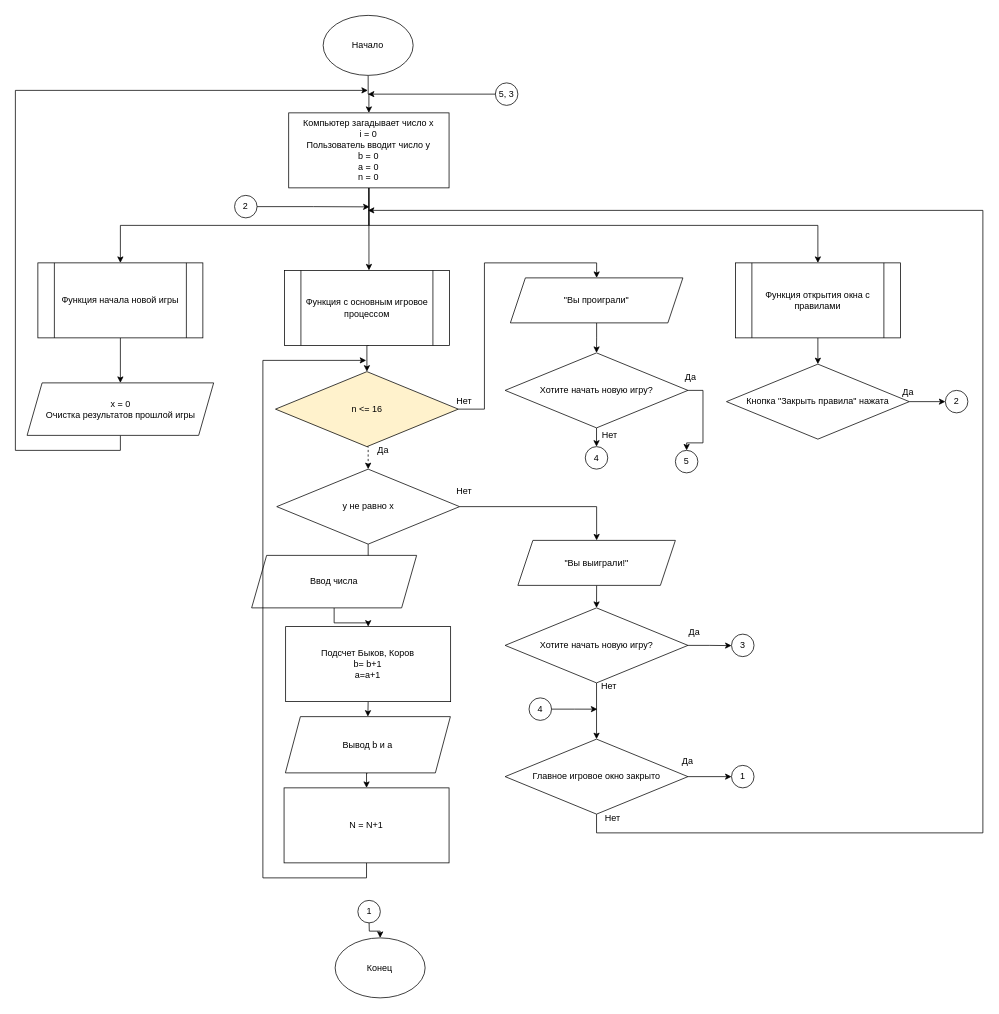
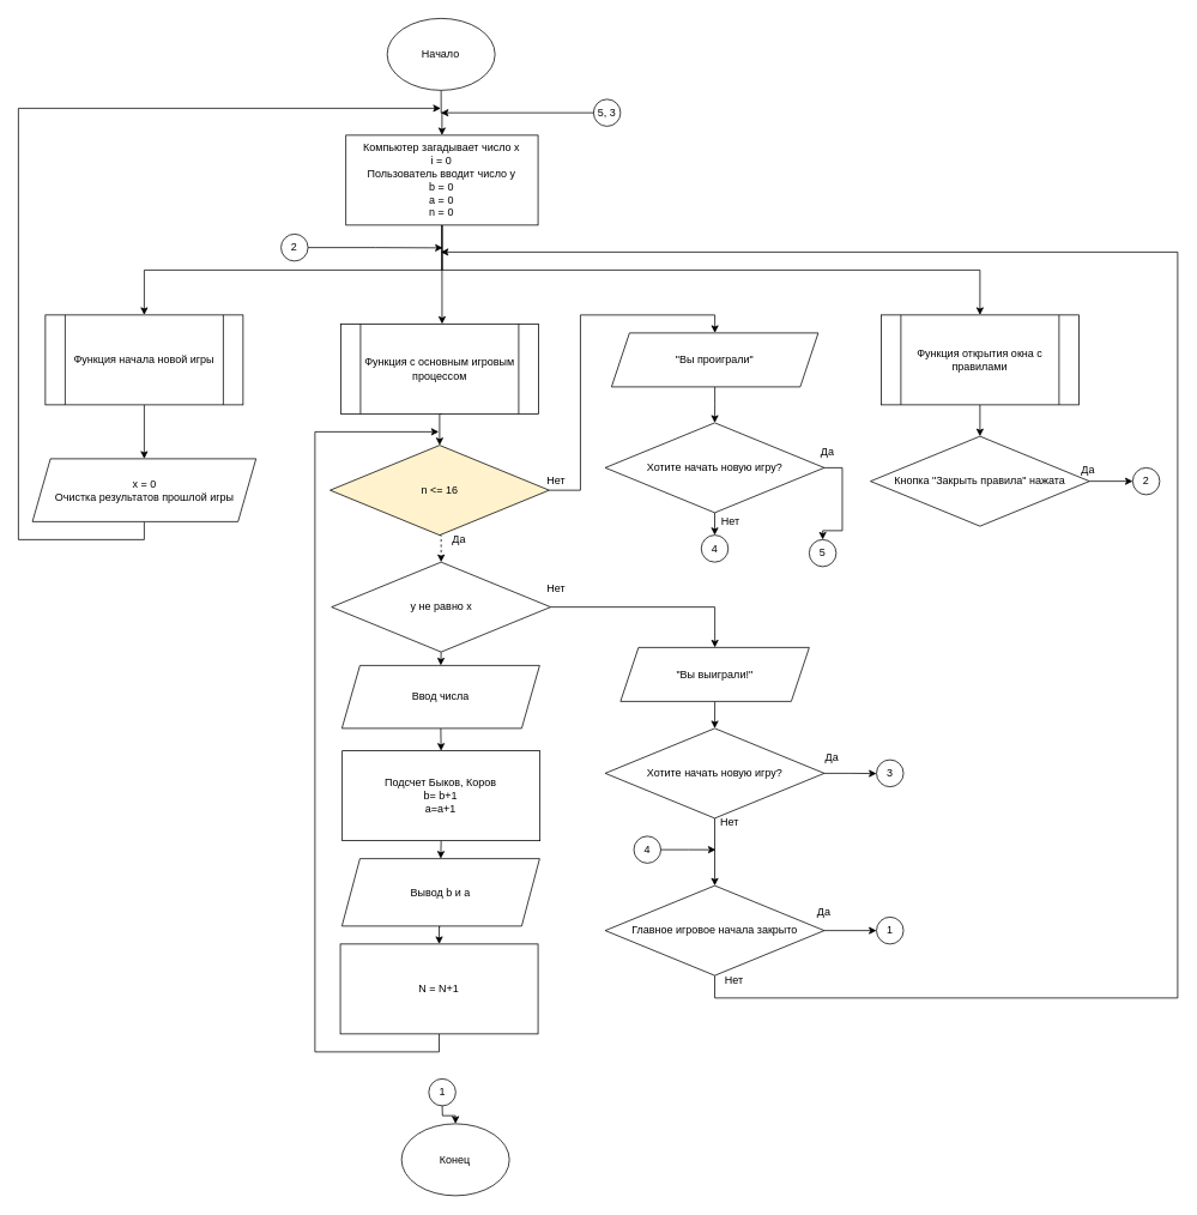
  <mxCell id="0" />
  <mxCell id="1" parent="0" />
  <mxCell id="2" style="edgeStyle=orthogonalEdgeStyle;rounded=0;orthogonalLoop=1;jettySize=auto;html=1;exitX=0.5;exitY=1;exitDx=0;exitDy=0;entryX=0.5;entryY=0;entryDx=0;entryDy=0;" edge="1" parent="1" source="3" target="7"><mxGeometry relative="1" as="geometry" /></mxCell>
  <mxCell id="3" value="Начало" style="ellipse;whiteSpace=wrap;html=1;" vertex="1" parent="1"><mxGeometry x="430.37" y="20" width="120" height="80" as="geometry" /></mxCell>
  <mxCell id="4" style="edgeStyle=orthogonalEdgeStyle;rounded=0;orthogonalLoop=1;jettySize=auto;html=1;exitX=0.5;exitY=1;exitDx=0;exitDy=0;entryX=0.5;entryY=0;entryDx=0;entryDy=0;" edge="1" parent="1" source="7"><mxGeometry relative="1" as="geometry"><mxPoint x="491.46" y="360" as="targetPoint" /></mxGeometry></mxCell>
  <mxCell id="5" style="edgeStyle=orthogonalEdgeStyle;rounded=0;orthogonalLoop=1;jettySize=auto;html=1;exitX=0.5;exitY=1;exitDx=0;exitDy=0;entryX=0.5;entryY=0;entryDx=0;entryDy=0;" edge="1" parent="1" source="7" target="47"><mxGeometry relative="1" as="geometry"><Array as="points"><mxPoint x="491" y="300" /><mxPoint x="1090" y="300" /></Array></mxGeometry></mxCell>
  <mxCell id="6" style="edgeStyle=orthogonalEdgeStyle;rounded=0;orthogonalLoop=1;jettySize=auto;html=1;exitX=0.5;exitY=1;exitDx=0;exitDy=0;" edge="1" parent="1" source="7" target="50"><mxGeometry relative="1" as="geometry" /></mxCell>
  <mxCell id="7" value="Компьютер загадывает число x&lt;br&gt;i = 0&lt;br&gt;Пользователь вводит число y&lt;br&gt;b = 0&lt;br&gt;a = 0&lt;br&gt;n = 0" style="rounded=0;whiteSpace=wrap;html=1;" vertex="1" parent="1"><mxGeometry x="384.46" y="150" width="213.78" height="100" as="geometry" /></mxCell>
  <mxCell id="8" style="edgeStyle=orthogonalEdgeStyle;rounded=0;orthogonalLoop=1;jettySize=auto;html=1;exitX=1;exitY=0.5;exitDx=0;exitDy=0;entryX=0.5;entryY=0;entryDx=0;entryDy=0;" edge="1" parent="1" source="10" target="13"><mxGeometry relative="1" as="geometry"><Array as="points"><mxPoint x="795" y="675" /></Array></mxGeometry></mxCell>
  <mxCell id="9" style="edgeStyle=orthogonalEdgeStyle;rounded=0;orthogonalLoop=1;jettySize=auto;html=1;exitX=0.5;exitY=1;exitDx=0;exitDy=0;entryX=0.5;entryY=0;entryDx=0;entryDy=0;" edge="1" parent="1" source="10" target="62"><mxGeometry relative="1" as="geometry" /></mxCell>
  <mxCell id="10" value="y не равно x" style="rhombus;whiteSpace=wrap;html=1;" vertex="1" parent="1"><mxGeometry x="368.5" y="625" width="243.75" height="100" as="geometry" /></mxCell>
  <mxCell id="11" value="Конец" style="ellipse;whiteSpace=wrap;html=1;" vertex="1" parent="1"><mxGeometry x="446.35" y="1250" width="120" height="80" as="geometry" /></mxCell>
  <mxCell id="12" style="edgeStyle=orthogonalEdgeStyle;rounded=0;orthogonalLoop=1;jettySize=auto;html=1;exitX=0.5;exitY=1;exitDx=0;exitDy=0;" edge="1" parent="1" source="13"><mxGeometry relative="1" as="geometry"><mxPoint x="794.88" y="810" as="targetPoint" /></mxGeometry></mxCell>
  <mxCell id="13" value="&quot;Вы выиграли!&quot;" style="shape=parallelogram;perimeter=parallelogramPerimeter;whiteSpace=wrap;html=1;fixedSize=1;" vertex="1" parent="1"><mxGeometry x="690" y="720" width="210" height="60" as="geometry" /></mxCell>
  <mxCell id="14" value="Нет" style="text;html=1;align=center;verticalAlign=middle;resizable=0;points=[];autosize=1;strokeColor=none;fillColor=none;" vertex="1" parent="1"><mxGeometry x="598.24" y="640" width="40" height="30" as="geometry" /></mxCell>
  <mxCell id="15" style="edgeStyle=orthogonalEdgeStyle;rounded=0;orthogonalLoop=1;jettySize=auto;html=1;exitX=0.5;exitY=1;exitDx=0;exitDy=0;" edge="1" parent="1" target="11"><mxGeometry relative="1" as="geometry"><mxPoint x="491.38" y="1220" as="sourcePoint" /></mxGeometry></mxCell>
  <mxCell id="16" value="1" style="ellipse;whiteSpace=wrap;html=1;aspect=fixed;" vertex="1" parent="1"><mxGeometry x="476.63" y="1200" width="30" height="30" as="geometry" /></mxCell>
  <mxCell id="17" style="edgeStyle=orthogonalEdgeStyle;rounded=0;orthogonalLoop=1;jettySize=auto;html=1;exitX=0.5;exitY=1;exitDx=0;exitDy=0;entryX=0.5;entryY=0;entryDx=0;entryDy=0;" edge="1" parent="1" target="32"><mxGeometry relative="1" as="geometry"><mxPoint x="1090" y="450" as="sourcePoint" /></mxGeometry></mxCell>
  <mxCell id="18" style="edgeStyle=orthogonalEdgeStyle;rounded=0;orthogonalLoop=1;jettySize=auto;html=1;exitX=0.5;exitY=1;exitDx=0;exitDy=0;entryX=0.5;entryY=0;entryDx=0;entryDy=0;" edge="1" parent="1" target="26"><mxGeometry relative="1" as="geometry"><mxPoint x="491.46" y="460" as="sourcePoint" /></mxGeometry></mxCell>
  <mxCell id="19" style="edgeStyle=orthogonalEdgeStyle;rounded=0;orthogonalLoop=1;jettySize=auto;html=1;exitX=1;exitY=0.5;exitDx=0;exitDy=0;" edge="1" parent="1" source="20"><mxGeometry relative="1" as="geometry"><mxPoint x="492.25" y="275.333" as="targetPoint" /></mxGeometry></mxCell>
  <mxCell id="20" value="2" style="ellipse;whiteSpace=wrap;html=1;aspect=fixed;" vertex="1" parent="1"><mxGeometry x="312.25" y="260" width="30" height="30" as="geometry" /></mxCell>
  <mxCell id="21" value="2" style="ellipse;whiteSpace=wrap;html=1;aspect=fixed;" vertex="1" parent="1"><mxGeometry x="1260" y="520" width="30" height="30" as="geometry" /></mxCell>
  <mxCell id="22" style="edgeStyle=orthogonalEdgeStyle;rounded=0;orthogonalLoop=1;jettySize=auto;html=1;exitX=0.5;exitY=1;exitDx=0;exitDy=0;" edge="1" parent="1" source="23"><mxGeometry relative="1" as="geometry"><mxPoint x="490" y="120" as="targetPoint" /><Array as="points"><mxPoint x="160" y="600" /><mxPoint x="20" y="600" /><mxPoint x="20" y="120" /><mxPoint x="490" y="120" /></Array></mxGeometry></mxCell>
  <mxCell id="23" value="x = 0&lt;br&gt;Очистка результатов прошлой игры" style="shape=parallelogram;perimeter=parallelogramPerimeter;whiteSpace=wrap;html=1;fixedSize=1;" vertex="1" parent="1"><mxGeometry x="35.63" y="510" width="248.75" height="70" as="geometry" /></mxCell>
  <mxCell id="24" style="edgeStyle=orthogonalEdgeStyle;rounded=0;orthogonalLoop=1;jettySize=auto;html=1;exitX=0.5;exitY=1;exitDx=0;exitDy=0;entryX=0.5;entryY=0;entryDx=0;entryDy=0;dashed=1;" edge="1" parent="1" source="26" target="10"><mxGeometry relative="1" as="geometry" /></mxCell>
  <mxCell id="25" style="edgeStyle=orthogonalEdgeStyle;rounded=0;orthogonalLoop=1;jettySize=auto;html=1;exitX=1;exitY=0.5;exitDx=0;exitDy=0;entryX=0.5;entryY=0;entryDx=0;entryDy=0;" edge="1" parent="1" source="26" target="30"><mxGeometry relative="1" as="geometry" /></mxCell>
  <mxCell id="26" value="n &amp;lt;= 16" style="rhombus;whiteSpace=wrap;html=1;fillColor=#fff2cc;" vertex="1" parent="1"><mxGeometry x="366.85" y="495" width="243.75" height="100" as="geometry" /></mxCell>
  <mxCell id="27" value="Да" style="text;html=1;align=center;verticalAlign=middle;resizable=0;points=[];autosize=1;strokeColor=none;fillColor=none;" vertex="1" parent="1"><mxGeometry x="490" y="585" width="40" height="30" as="geometry" /></mxCell>
  <mxCell id="28" value="Нет" style="text;html=1;align=center;verticalAlign=middle;resizable=0;points=[];autosize=1;strokeColor=none;fillColor=none;" vertex="1" parent="1"><mxGeometry x="598.24" y="520" width="40" height="30" as="geometry" /></mxCell>
  <mxCell id="29" style="edgeStyle=orthogonalEdgeStyle;rounded=0;orthogonalLoop=1;jettySize=auto;html=1;exitX=0.5;exitY=1;exitDx=0;exitDy=0;entryX=0.5;entryY=0;entryDx=0;entryDy=0;" edge="1" parent="1" source="30" target="39"><mxGeometry relative="1" as="geometry" /></mxCell>
  <mxCell id="30" value="&quot;Вы проиграли&quot;" style="shape=parallelogram;perimeter=parallelogramPerimeter;whiteSpace=wrap;html=1;fixedSize=1;" vertex="1" parent="1"><mxGeometry x="680" y="370" width="230" height="60" as="geometry" /></mxCell>
  <mxCell id="31" style="edgeStyle=orthogonalEdgeStyle;rounded=0;orthogonalLoop=1;jettySize=auto;html=1;exitX=1;exitY=0.5;exitDx=0;exitDy=0;entryX=0;entryY=0.5;entryDx=0;entryDy=0;" edge="1" parent="1" source="32" target="21"><mxGeometry relative="1" as="geometry" /></mxCell>
  <mxCell id="32" value="Кнопка &quot;Закрыть правила&quot; нажата" style="rhombus;whiteSpace=wrap;html=1;" vertex="1" parent="1"><mxGeometry x="968.13" y="485" width="243.75" height="100" as="geometry" /></mxCell>
  <mxCell id="33" style="edgeStyle=orthogonalEdgeStyle;rounded=0;orthogonalLoop=1;jettySize=auto;html=1;exitX=1;exitY=0.5;exitDx=0;exitDy=0;" edge="1" parent="1" source="35"><mxGeometry relative="1" as="geometry"><mxPoint x="974.88" y="860.333" as="targetPoint" /></mxGeometry></mxCell>
  <mxCell id="34" style="edgeStyle=orthogonalEdgeStyle;rounded=0;orthogonalLoop=1;jettySize=auto;html=1;exitX=0.5;exitY=1;exitDx=0;exitDy=0;entryX=0.5;entryY=0;entryDx=0;entryDy=0;" edge="1" parent="1" source="35" target="54"><mxGeometry relative="1" as="geometry" /></mxCell>
  <mxCell id="35" value="Хотите начать новую игру?" style="rhombus;whiteSpace=wrap;html=1;" vertex="1" parent="1"><mxGeometry x="673" y="810" width="243.75" height="100" as="geometry" /></mxCell>
  <mxCell id="36" value="3" style="ellipse;whiteSpace=wrap;html=1;aspect=fixed;" vertex="1" parent="1"><mxGeometry x="974.88" y="845" width="30" height="30" as="geometry" /></mxCell>
  <mxCell id="37" style="edgeStyle=orthogonalEdgeStyle;rounded=0;orthogonalLoop=1;jettySize=auto;html=1;exitX=0.5;exitY=1;exitDx=0;exitDy=0;entryX=0.5;entryY=0;entryDx=0;entryDy=0;" edge="1" parent="1" source="39" target="40"><mxGeometry relative="1" as="geometry" /></mxCell>
  <mxCell id="38" style="edgeStyle=orthogonalEdgeStyle;rounded=0;orthogonalLoop=1;jettySize=auto;html=1;exitX=1;exitY=0.5;exitDx=0;exitDy=0;entryX=0.5;entryY=0;entryDx=0;entryDy=0;" edge="1" parent="1" source="39" target="41"><mxGeometry relative="1" as="geometry" /></mxCell>
  <mxCell id="39" value="Хотите начать новую игру?" style="rhombus;whiteSpace=wrap;html=1;" vertex="1" parent="1"><mxGeometry x="673" y="470" width="243.75" height="100" as="geometry" /></mxCell>
  <mxCell id="40" value="4" style="ellipse;whiteSpace=wrap;html=1;aspect=fixed;" vertex="1" parent="1"><mxGeometry x="779.87" y="595" width="30" height="30" as="geometry" /></mxCell>
  <mxCell id="41" value="5" style="ellipse;whiteSpace=wrap;html=1;aspect=fixed;" vertex="1" parent="1"><mxGeometry x="900" y="600" width="30" height="30" as="geometry" /></mxCell>
  <mxCell id="42" style="edgeStyle=orthogonalEdgeStyle;rounded=0;orthogonalLoop=1;jettySize=auto;html=1;exitX=0;exitY=0.5;exitDx=0;exitDy=0;" edge="1" parent="1" source="43"><mxGeometry relative="1" as="geometry"><mxPoint x="490" y="125" as="targetPoint" /></mxGeometry></mxCell>
  <mxCell id="43" value="5, 3" style="ellipse;whiteSpace=wrap;html=1;aspect=fixed;" vertex="1" parent="1"><mxGeometry x="660" width="30" height="30" as="geometry" y="110" /></mxCell>
  <mxCell id="44" value="Да" style="text;html=1;align=center;verticalAlign=middle;resizable=0;points=[];autosize=1;strokeColor=none;fillColor=none;" vertex="1" parent="1"><mxGeometry x="900" y="488" width="40" height="30" as="geometry" /></mxCell>
  <mxCell id="45" value="Нет" style="text;html=1;align=center;verticalAlign=middle;resizable=0;points=[];autosize=1;strokeColor=none;fillColor=none;" vertex="1" parent="1"><mxGeometry x="791.87" y="565" width="40" height="30" as="geometry" /></mxCell>
  <mxCell id="46" value="Да" style="text;html=1;align=center;verticalAlign=middle;resizable=0;points=[];autosize=1;strokeColor=none;fillColor=none;" vertex="1" parent="1"><mxGeometry x="1190" y="508" width="40" height="30" as="geometry" /></mxCell>
  <mxCell id="47" value="Функция открытия окна с правилами" style="shape=process;whiteSpace=wrap;html=1;backgroundOutline=1;" vertex="1" parent="1"><mxGeometry x="980" y="350" width="220" height="100" as="geometry" /></mxCell>
- <mxCell id="48" value="Функция с основным игровое процессом" style="shape=process;whiteSpace=wrap;html=1;backgroundOutline=1;" vertex="1" parent="1"><mxGeometry x="378.72" y="360" width="220" height="100" as="geometry" /></mxCell>
+ <mxCell id="48" value="Функция с основным игровым процессом" style="shape=process;whiteSpace=wrap;html=1;backgroundOutline=1;" vertex="1" parent="1"><mxGeometry x="378.72" y="360" width="220" height="100" as="geometry" /></mxCell>
  <mxCell id="49" style="edgeStyle=orthogonalEdgeStyle;rounded=0;orthogonalLoop=1;jettySize=auto;html=1;exitX=0.5;exitY=1;exitDx=0;exitDy=0;entryX=0.5;entryY=0;entryDx=0;entryDy=0;" edge="1" parent="1" source="50" target="23"><mxGeometry relative="1" as="geometry" /></mxCell>
  <mxCell id="50" value="Функция начала новой игры" style="shape=process;whiteSpace=wrap;html=1;backgroundOutline=1;" vertex="1" parent="1"><mxGeometry x="50" y="350" width="220" height="100" as="geometry" /></mxCell>
  <mxCell id="51" value="Да" style="text;html=1;align=center;verticalAlign=middle;resizable=0;points=[];autosize=1;strokeColor=none;fillColor=none;" vertex="1" parent="1"><mxGeometry x="904.88" y="828" width="40" height="30" as="geometry" /></mxCell>
  <mxCell id="52" style="edgeStyle=orthogonalEdgeStyle;rounded=0;orthogonalLoop=1;jettySize=auto;html=1;exitX=1;exitY=0.5;exitDx=0;exitDy=0;entryX=0;entryY=0.5;entryDx=0;entryDy=0;" edge="1" parent="1" source="54" target="55"><mxGeometry relative="1" as="geometry" /></mxCell>
  <mxCell id="53" style="edgeStyle=orthogonalEdgeStyle;rounded=0;orthogonalLoop=1;jettySize=auto;html=1;exitX=0.5;exitY=1;exitDx=0;exitDy=0;" edge="1" parent="1" source="54"><mxGeometry relative="1" as="geometry"><mxPoint x="490" y="280" as="targetPoint" /><Array as="points"><mxPoint x="795" y="1110" /><mxPoint x="1310" y="1110" /><mxPoint x="1310" y="280" /></Array></mxGeometry></mxCell>
- <mxCell id="54" value="Главное игровое окно закрыто" style="rhombus;whiteSpace=wrap;html=1;" vertex="1" parent="1"><mxGeometry x="673" y="985" width="243.75" height="100" as="geometry" /></mxCell>
+ <mxCell id="54" value="Главное игровое начала закрыто" style="rhombus;whiteSpace=wrap;html=1;" vertex="1" parent="1"><mxGeometry x="673" y="985" width="243.75" height="100" as="geometry" /></mxCell>
  <mxCell id="55" value="1" style="ellipse;whiteSpace=wrap;html=1;aspect=fixed;" vertex="1" parent="1"><mxGeometry x="974.88" y="1020" width="30" height="30" as="geometry" /></mxCell>
  <mxCell id="56" value="Да" style="text;html=1;align=center;verticalAlign=middle;resizable=0;points=[];autosize=1;strokeColor=none;fillColor=none;" vertex="1" parent="1"><mxGeometry x="895.94" y="1000" width="40" height="30" as="geometry" /></mxCell>
  <mxCell id="57" value="Нет" style="text;html=1;align=center;verticalAlign=middle;resizable=0;points=[];autosize=1;strokeColor=none;fillColor=none;" vertex="1" parent="1"><mxGeometry x="790.94" y="900" width="40" height="30" as="geometry" /></mxCell>
  <mxCell id="58" style="edgeStyle=orthogonalEdgeStyle;rounded=0;orthogonalLoop=1;jettySize=auto;html=1;exitX=1;exitY=0.5;exitDx=0;exitDy=0;" edge="1" parent="1" source="59"><mxGeometry relative="1" as="geometry"><mxPoint x="795.94" y="945.059" as="targetPoint" /></mxGeometry></mxCell>
  <mxCell id="59" value="4" style="ellipse;whiteSpace=wrap;html=1;aspect=fixed;" vertex="1" parent="1"><mxGeometry x="704.88" y="930" width="30" height="30" as="geometry" /></mxCell>
  <mxCell id="60" value="Нет" style="text;html=1;align=center;verticalAlign=middle;resizable=0;points=[];autosize=1;strokeColor=none;fillColor=none;" vertex="1" parent="1"><mxGeometry x="795.94" y="1075" width="40" height="30" as="geometry" /></mxCell>
  <mxCell id="61" style="edgeStyle=orthogonalEdgeStyle;rounded=0;orthogonalLoop=1;jettySize=auto;html=1;exitX=0.5;exitY=1;exitDx=0;exitDy=0;entryX=0.5;entryY=0;entryDx=0;entryDy=0;" edge="1" parent="1" source="62" target="64"><mxGeometry relative="1" as="geometry" /></mxCell>
- <mxCell id="62" value="Ввод числа" style="shape=parallelogram;perimeter=parallelogramPerimeter;whiteSpace=wrap;html=1;fixedSize=1;" vertex="1" parent="1"><mxGeometry x="335" y="740" width="220" height="70" as="geometry" /></mxCell>
+ <mxCell id="62" value="Ввод числа" style="shape=parallelogram;perimeter=parallelogramPerimeter;whiteSpace=wrap;html=1;fixedSize=1;" vertex="1" parent="1"><mxGeometry x="380" y="740" width="220" height="70" as="geometry" /></mxCell>
  <mxCell id="63" style="edgeStyle=orthogonalEdgeStyle;rounded=0;orthogonalLoop=1;jettySize=auto;html=1;exitX=0.5;exitY=1;exitDx=0;exitDy=0;entryX=0.5;entryY=0;entryDx=0;entryDy=0;" edge="1" parent="1" source="64" target="66"><mxGeometry relative="1" as="geometry" /></mxCell>
  <mxCell id="64" value="Подсчет Быков, Коров&lt;br&gt;b= b+1&lt;br&gt;a=a+1" style="rounded=0;whiteSpace=wrap;html=1;" vertex="1" parent="1"><mxGeometry x="380.37" y="835" width="220" height="100" as="geometry" /></mxCell>
  <mxCell id="65" style="edgeStyle=orthogonalEdgeStyle;rounded=0;orthogonalLoop=1;jettySize=auto;html=1;exitX=0.5;exitY=1;exitDx=0;exitDy=0;entryX=0.5;entryY=0;entryDx=0;entryDy=0;" edge="1" parent="1" source="66" target="68"><mxGeometry relative="1" as="geometry" /></mxCell>
  <mxCell id="66" value="Вывод b и a" style="shape=parallelogram;perimeter=parallelogramPerimeter;whiteSpace=wrap;html=1;fixedSize=1;" vertex="1" parent="1"><mxGeometry x="380" y="955" width="220" height="75" as="geometry" /></mxCell>
  <mxCell id="67" style="edgeStyle=orthogonalEdgeStyle;rounded=0;orthogonalLoop=1;jettySize=auto;html=1;exitX=0.5;exitY=1;exitDx=0;exitDy=0;" edge="1" parent="1" source="68"><mxGeometry relative="1" as="geometry"><mxPoint x="487.765" y="480" as="targetPoint" /><Array as="points"><mxPoint x="488" y="1170" /><mxPoint x="350" y="1170" /><mxPoint x="350" y="480" /></Array></mxGeometry></mxCell>
  <mxCell id="68" value="N = N+1" style="rounded=0;whiteSpace=wrap;html=1;" vertex="1" parent="1"><mxGeometry x="378.24" y="1050" width="220" height="100" as="geometry" /></mxCell>
